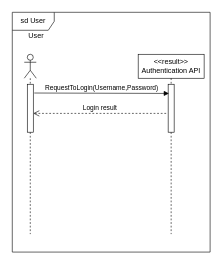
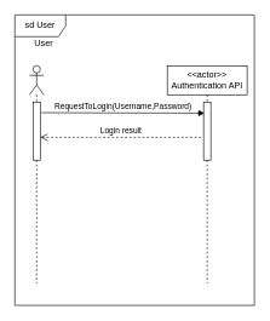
  <mxCell id="0" />
  <mxCell id="1" parent="0" />
  <mxCell id="2" value="sd User" style="shape=umlFrame;whiteSpace=wrap;html=1;width=70;height=30;" vertex="1" parent="1"><mxGeometry x="20" y="20" width="330" height="400" as="geometry" /></mxCell>
  <mxCell id="3" value="" style="shape=umlLifeline;participant=umlActor;perimeter=lifelinePerimeter;whiteSpace=wrap;html=1;container=1;collapsible=0;recursiveResize=0;verticalAlign=top;spacingTop=36;labelBackgroundColor=#ffffff;outlineConnect=0;" vertex="1" parent="1"><mxGeometry x="40" y="90" width="20" height="300" as="geometry" /></mxCell>
  <mxCell id="4" value="" style="html=1;points=[];perimeter=orthogonalPerimeter;" vertex="1" parent="3"><mxGeometry x="5" y="50" width="10" height="80" as="geometry" /></mxCell>
  <mxCell id="5" value="User&lt;br&gt;" style="text;html=1;strokeColor=none;fillColor=none;align=center;verticalAlign=middle;whiteSpace=wrap;rounded=0;" vertex="1" parent="1"><mxGeometry x="35" y="50" width="50" height="20" as="geometry" /></mxCell>
- <mxCell id="6" value="&amp;lt;&amp;lt;result&amp;gt;&amp;gt;&lt;br&gt;Authentication API&lt;br&gt;" style="shape=umlLifeline;perimeter=lifelinePerimeter;whiteSpace=wrap;html=1;container=1;collapsible=0;recursiveResize=0;outlineConnect=0;" vertex="1" parent="1"><mxGeometry x="230" y="90" width="110" height="300" as="geometry" /></mxCell>
+ <mxCell id="6" value="&amp;lt;&amp;lt;actor&amp;gt;&amp;gt;&lt;br&gt;Authentication API&lt;br&gt;" style="shape=umlLifeline;perimeter=lifelinePerimeter;whiteSpace=wrap;html=1;container=1;collapsible=0;recursiveResize=0;outlineConnect=0;" vertex="1" parent="1"><mxGeometry x="230" y="90" width="110" height="300" as="geometry" /></mxCell>
  <mxCell id="7" value="" style="html=1;points=[];perimeter=orthogonalPerimeter;" vertex="1" parent="6"><mxGeometry x="50" y="50" width="10" height="80" as="geometry" /></mxCell>
  <mxCell id="8" value="RequestToLogin(Username,Password)" style="html=1;verticalAlign=bottom;endArrow=block;exitX=1.167;exitY=0.183;exitDx=0;exitDy=0;exitPerimeter=0;entryX=0.133;entryY=0.192;entryDx=0;entryDy=0;entryPerimeter=0;" edge="1" parent="1" source="4" target="7"><mxGeometry width="80" relative="1" as="geometry"><mxPoint x="90" y="160" as="sourcePoint" /><mxPoint x="170" y="160" as="targetPoint" /></mxGeometry></mxCell>
  <mxCell id="9" value="Login result" style="html=1;verticalAlign=bottom;endArrow=open;dashed=1;endSize=8;exitX=-0.333;exitY=0.608;exitDx=0;exitDy=0;exitPerimeter=0;" edge="1" parent="1" source="7" target="4"><mxGeometry relative="1" as="geometry"><mxPoint x="270" y="190" as="sourcePoint" /><mxPoint x="190" y="190" as="targetPoint" /></mxGeometry></mxCell>
